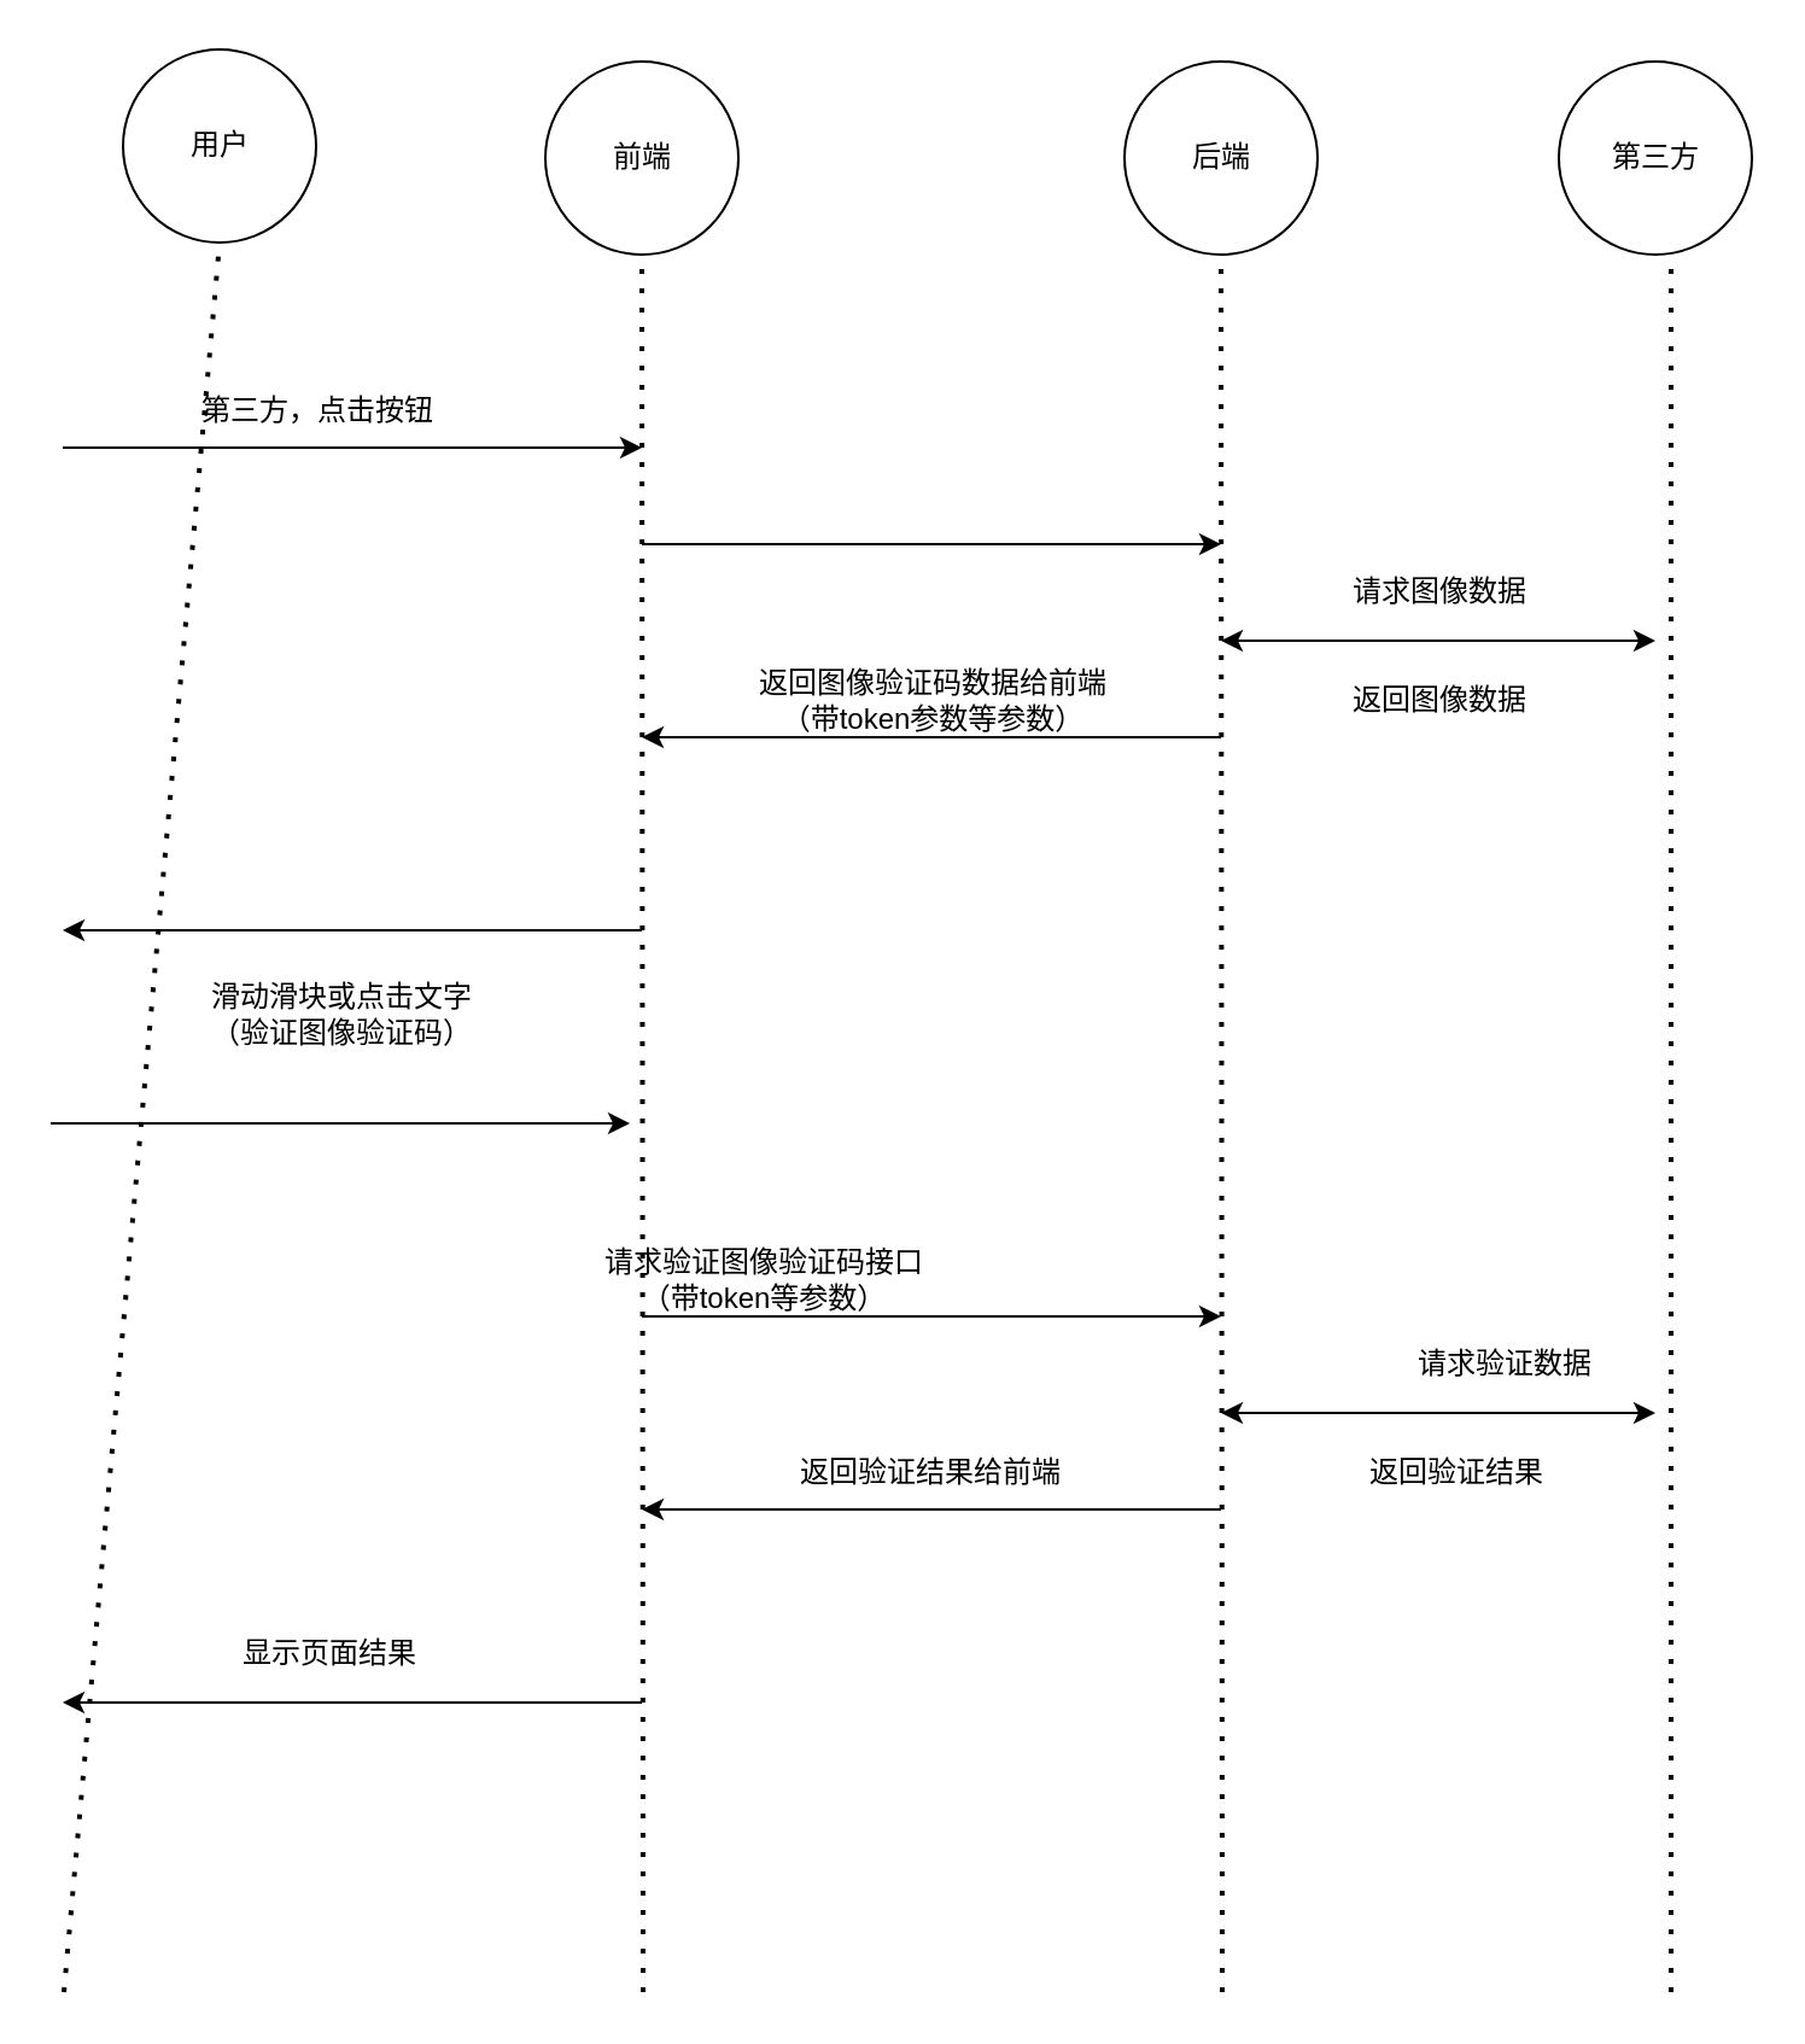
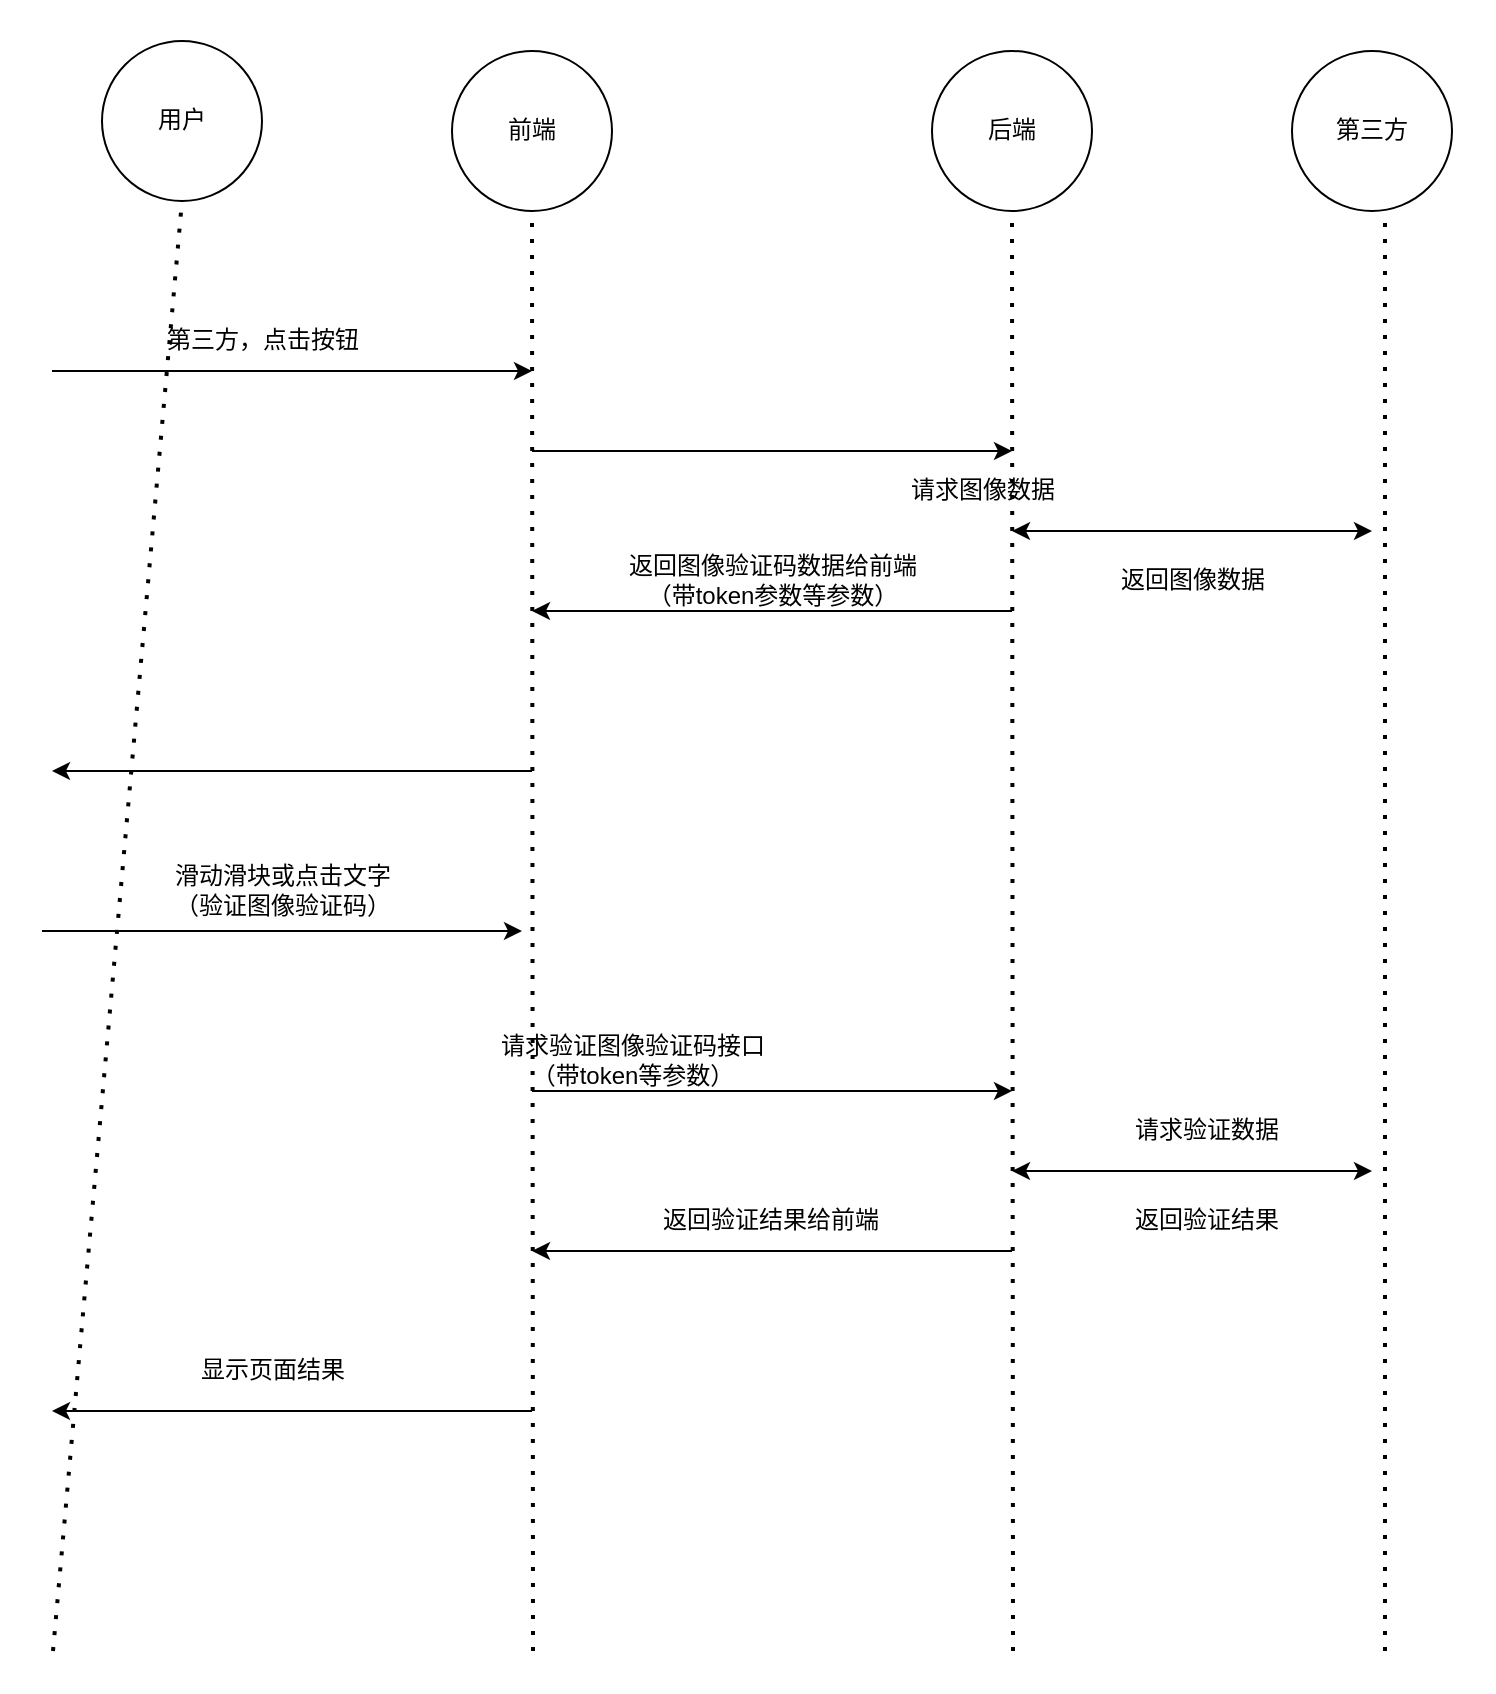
  <mxCell id="0" />
  <mxCell id="1" parent="0" />
  <mxCell id="2" value="用户" style="ellipse;whiteSpace=wrap;html=1;aspect=fixed;" vertex="1" parent="1"><mxGeometry x="50.5" y="20" width="80" height="80" as="geometry" /></mxCell>
  <mxCell id="3" value="后端" style="ellipse;whiteSpace=wrap;html=1;aspect=fixed;" vertex="1" parent="1"><mxGeometry x="465.5" y="25" width="80" height="80" as="geometry" /></mxCell>
  <mxCell id="4" value="" style="endArrow=none;dashed=1;html=1;dashPattern=1 3;strokeWidth=2;rounded=0;entryX=0.5;entryY=1;entryDx=0;entryDy=0;" edge="1" parent="1" target="2"><mxGeometry width="50" height="50" relative="1" as="geometry"><mxPoint x="26" y="825" as="sourcePoint" /><mxPoint x="35.5" y="85" as="targetPoint" /></mxGeometry></mxCell>
  <mxCell id="5" value="" style="endArrow=none;dashed=1;html=1;dashPattern=1 3;strokeWidth=2;rounded=0;entryX=0.5;entryY=1;entryDx=0;entryDy=0;startArrow=none;" edge="1" parent="1" source="7"><mxGeometry width="50" height="50" relative="1" as="geometry"><mxPoint x="245" y="986.5" as="sourcePoint" /><mxPoint x="245" y="65" as="targetPoint" /></mxGeometry></mxCell>
  <mxCell id="6" value="" style="endArrow=none;dashed=1;html=1;dashPattern=1 3;strokeWidth=2;rounded=0;entryX=0.5;entryY=1;entryDx=0;entryDy=0;" edge="1" parent="1" target="3"><mxGeometry width="50" height="50" relative="1" as="geometry"><mxPoint x="506" y="825" as="sourcePoint" /><mxPoint x="45.5" y="85" as="targetPoint" /></mxGeometry></mxCell>
  <mxCell id="7" value="前端" style="ellipse;whiteSpace=wrap;html=1;aspect=fixed;" vertex="1" parent="1"><mxGeometry x="225.5" y="25" width="80" height="80" as="geometry" /></mxCell>
  <mxCell id="8" value="" style="endArrow=none;dashed=1;html=1;dashPattern=1 3;strokeWidth=2;rounded=0;entryX=0.5;entryY=1;entryDx=0;entryDy=0;" edge="1" parent="1" target="7"><mxGeometry width="50" height="50" relative="1" as="geometry"><mxPoint x="266" y="825" as="sourcePoint" /><mxPoint x="245" y="65" as="targetPoint" /></mxGeometry></mxCell>
  <mxCell id="9" value="第三方，点击按钮" style="text;html=1;align=center;verticalAlign=middle;resizable=0;points=[];autosize=1;strokeColor=none;fillColor=none;" vertex="1" parent="1"><mxGeometry x="65.5" y="155" width="130" height="30" as="geometry" /></mxCell>
  <mxCell id="10" value="" style="endArrow=classic;html=1;rounded=0;" edge="1" parent="1"><mxGeometry width="50" height="50" relative="1" as="geometry"><mxPoint x="25.5" y="185" as="sourcePoint" /><mxPoint x="265.5" y="185" as="targetPoint" /></mxGeometry></mxCell>
  <mxCell id="11" value="" style="endArrow=classic;html=1;rounded=0;" edge="1" parent="1"><mxGeometry width="50" height="50" relative="1" as="geometry"><mxPoint x="265.5" y="225" as="sourcePoint" /><mxPoint x="505.5" y="225" as="targetPoint" /></mxGeometry></mxCell>
  <mxCell id="12" value="" style="endArrow=classic;html=1;rounded=0;" edge="1" parent="1"><mxGeometry width="50" height="50" relative="1" as="geometry"><mxPoint x="505.5" y="305" as="sourcePoint" /><mxPoint x="265.5" y="305" as="targetPoint" /></mxGeometry></mxCell>
  <mxCell id="13" value="返回图像验证码数据给前端&lt;br&gt;（带token参数等参数）" style="text;html=1;align=center;verticalAlign=middle;resizable=0;points=[];autosize=1;strokeColor=none;fillColor=none;" vertex="1" parent="1"><mxGeometry x="300.5" y="270" width="170" height="40" as="geometry" /></mxCell>
  <mxCell id="14" value="" style="endArrow=classic;html=1;rounded=0;" edge="1" parent="1"><mxGeometry width="50" height="50" relative="1" as="geometry"><mxPoint x="265.5" y="385" as="sourcePoint" /><mxPoint x="25.5" y="385" as="targetPoint" /></mxGeometry></mxCell>
  <mxCell id="15" value="" style="endArrow=classic;html=1;rounded=0;" edge="1" parent="1"><mxGeometry width="50" height="50" relative="1" as="geometry"><mxPoint x="20.5" y="465" as="sourcePoint" /><mxPoint x="260.5" y="465" as="targetPoint" /></mxGeometry></mxCell>
- <mxCell id="16" value="滑动滑块或点击文字&lt;br&gt;（验证图像验证码）" style="text;html=1;align=center;verticalAlign=middle;resizable=0;points=[];autosize=1;strokeColor=none;fillColor=none;" vertex="1" parent="1"><mxGeometry x="75.5" y="400" width="130" height="40" as="geometry" /></mxCell>
+ <mxCell id="16" value="滑动滑块或点击文字&lt;br&gt;（验证图像验证码）" style="text;html=1;align=center;verticalAlign=middle;resizable=0;points=[];autosize=1;strokeColor=none;fillColor=none;" vertex="1" parent="1"><mxGeometry x="75.5" y="425" width="130" height="40" as="geometry" /></mxCell>
  <mxCell id="17" value="" style="endArrow=classic;html=1;rounded=0;" edge="1" parent="1"><mxGeometry width="50" height="50" relative="1" as="geometry"><mxPoint x="265.5" y="545" as="sourcePoint" /><mxPoint x="505.5" y="545" as="targetPoint" /></mxGeometry></mxCell>
  <mxCell id="18" value="请求验证图像验证码接口&lt;br&gt;（带token等参数）" style="text;html=1;align=center;verticalAlign=middle;resizable=0;points=[];autosize=1;strokeColor=none;fillColor=none;" vertex="1" parent="1"><mxGeometry x="235.5" y="510" width="160" height="40" as="geometry" /></mxCell>
  <mxCell id="19" value="" style="endArrow=classic;html=1;rounded=0;" edge="1" parent="1"><mxGeometry width="50" height="50" relative="1" as="geometry"><mxPoint x="505.5" y="625" as="sourcePoint" /><mxPoint x="265.5" y="625" as="targetPoint" /></mxGeometry></mxCell>
  <mxCell id="20" value="返回验证结果给前端" style="text;html=1;align=center;verticalAlign=middle;resizable=0;points=[];autosize=1;strokeColor=none;fillColor=none;" vertex="1" parent="1"><mxGeometry x="319.5" y="595" width="130" height="30" as="geometry" /></mxCell>
  <mxCell id="21" value="" style="endArrow=classic;html=1;rounded=0;" edge="1" parent="1"><mxGeometry width="50" height="50" relative="1" as="geometry"><mxPoint x="265.5" y="705" as="sourcePoint" /><mxPoint x="25.5" y="705" as="targetPoint" /></mxGeometry></mxCell>
  <mxCell id="22" value="显示页面结果" style="text;html=1;align=center;verticalAlign=middle;resizable=0;points=[];autosize=1;strokeColor=none;fillColor=none;" vertex="1" parent="1"><mxGeometry x="85.5" y="670" width="100" height="30" as="geometry" /></mxCell>
  <mxCell id="23" value="第三方" style="ellipse;whiteSpace=wrap;html=1;aspect=fixed;" vertex="1" parent="1"><mxGeometry x="645.5" y="25" width="80" height="80" as="geometry" /></mxCell>
  <mxCell id="24" value="" style="endArrow=none;dashed=1;html=1;dashPattern=1 3;strokeWidth=2;rounded=0;entryX=0.5;entryY=1;entryDx=0;entryDy=0;" edge="1" parent="1"><mxGeometry width="50" height="50" relative="1" as="geometry"><mxPoint x="692" y="825" as="sourcePoint" /><mxPoint x="692" y="105" as="targetPoint" /></mxGeometry></mxCell>
  <mxCell id="25" value="" style="endArrow=classic;startArrow=classic;html=1;rounded=0;" edge="1" parent="1"><mxGeometry width="50" height="50" relative="1" as="geometry"><mxPoint x="505.5" y="265" as="sourcePoint" /><mxPoint x="685.5" y="265" as="targetPoint" /></mxGeometry></mxCell>
  <mxCell id="26" value="" style="endArrow=classic;startArrow=classic;html=1;rounded=0;" edge="1" parent="1"><mxGeometry width="50" height="50" relative="1" as="geometry"><mxPoint x="505.5" y="585" as="sourcePoint" /><mxPoint x="685.5" y="585" as="targetPoint" /></mxGeometry></mxCell>
- <mxCell id="27" value="请求图像数据" style="text;html=1;align=center;verticalAlign=middle;resizable=0;points=[];autosize=1;strokeColor=none;fillColor=none;" vertex="1" parent="1"><mxGeometry x="545.5" y="230" width="100" height="30" as="geometry" /></mxCell>
+ <mxCell id="27" value="请求图像数据" style="text;html=1;align=center;verticalAlign=middle;resizable=0;points=[];autosize=1;strokeColor=none;fillColor=none;" vertex="1" parent="1"><mxGeometry x="440.5" y="230" width="100" height="30" as="geometry" /></mxCell>
  <mxCell id="28" value="返回图像数据" style="text;html=1;align=center;verticalAlign=middle;resizable=0;points=[];autosize=1;strokeColor=none;fillColor=none;" vertex="1" parent="1"><mxGeometry x="545.5" y="275" width="100" height="30" as="geometry" /></mxCell>
- <mxCell id="29" value="请求验证数据" style="text;html=1;align=center;verticalAlign=middle;resizable=0;points=[];autosize=1;strokeColor=none;fillColor=none;" vertex="1" parent="1"><mxGeometry x="572.5" y="550" width="100" height="30" as="geometry" /></mxCell>
+ <mxCell id="29" value="请求验证数据" style="text;html=1;align=center;verticalAlign=middle;resizable=0;points=[];autosize=1;strokeColor=none;fillColor=none;" vertex="1" parent="1"><mxGeometry x="552.5" y="550" width="100" height="30" as="geometry" /></mxCell>
  <mxCell id="30" value="返回验证结果" style="text;html=1;align=center;verticalAlign=middle;resizable=0;points=[];autosize=1;strokeColor=none;fillColor=none;" vertex="1" parent="1"><mxGeometry x="552.5" y="595" width="100" height="30" as="geometry" /></mxCell>
